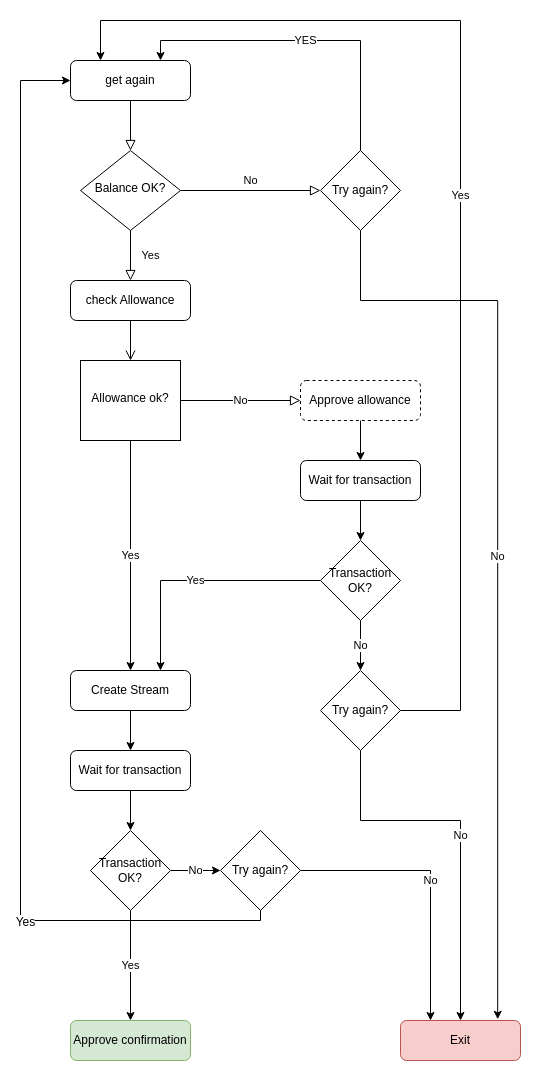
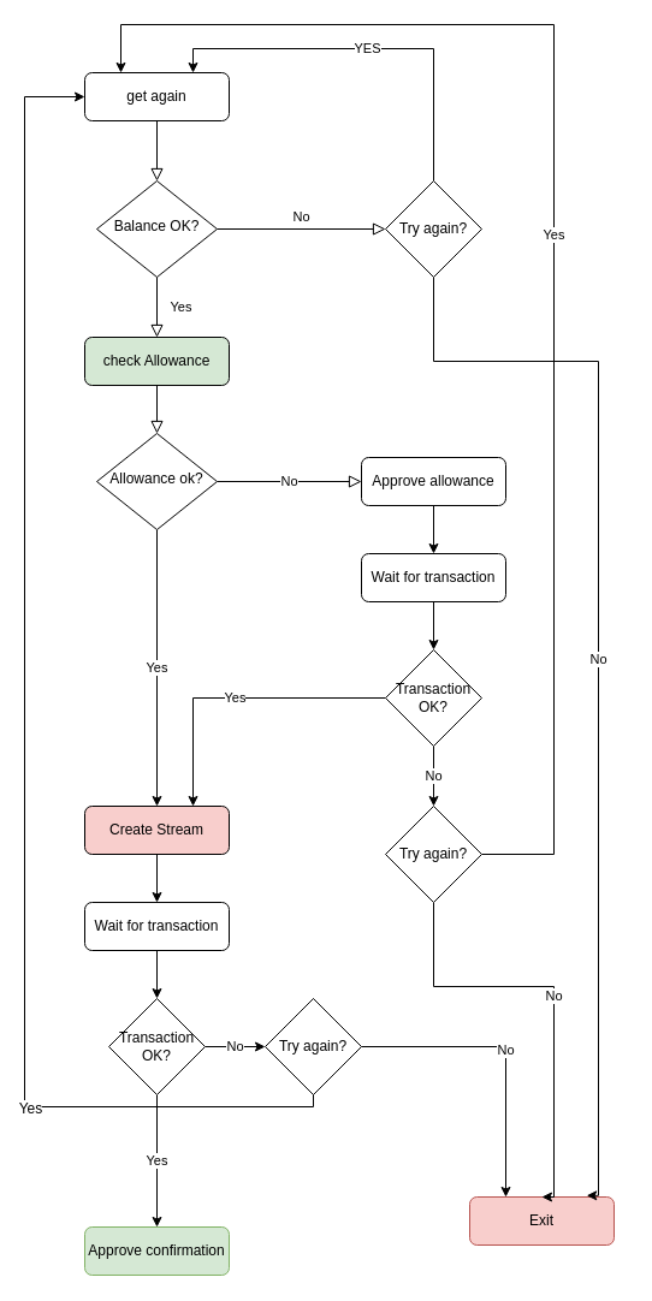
  <mxCell id="0" />
  <mxCell id="1" parent="0" />
  <mxCell id="2" value="" style="rounded=0;html=1;jettySize=auto;orthogonalLoop=1;fontSize=11;endArrow=block;endFill=0;endSize=8;strokeWidth=1;shadow=0;labelBackgroundColor=none;edgeStyle=orthogonalEdgeStyle;" parent="1" source="3" target="5" edge="1"><mxGeometry relative="1" as="geometry" /></mxCell>
  <mxCell id="3" value="get again" style="rounded=1;whiteSpace=wrap;html=1;fontSize=12;glass=0;strokeWidth=1;shadow=0;" parent="1" vertex="1"><mxGeometry x="70" y="60" width="120" height="40" as="geometry" /></mxCell>
- <mxCell id="4" value="" style="rounded=0;html=1;jettySize=auto;orthogonalLoop=1;fontSize=11;endArrow=open;endFill=0;endSize=8;strokeWidth=1;shadow=0;labelBackgroundColor=none;edgeStyle=orthogonalEdgeStyle;" parent="1" source="13" target="9" edge="1"><mxGeometry y="20" relative="1" as="geometry"><mxPoint as="offset" /></mxGeometry></mxCell>
+ <mxCell id="4" value="" style="rounded=0;html=1;jettySize=auto;orthogonalLoop=1;fontSize=11;endArrow=block;endFill=0;endSize=8;strokeWidth=1;shadow=0;labelBackgroundColor=none;edgeStyle=orthogonalEdgeStyle;" parent="1" source="13" target="9" edge="1"><mxGeometry y="20" relative="1" as="geometry"><mxPoint as="offset" /></mxGeometry></mxCell>
  <mxCell id="5" value="Balance OK?" style="rhombus;whiteSpace=wrap;html=1;shadow=0;fontFamily=Helvetica;fontSize=12;align=center;strokeWidth=1;spacing=6;spacingTop=-4;" parent="1" vertex="1"><mxGeometry x="80" y="150" width="100" height="80" as="geometry" /></mxCell>
- <mxCell id="6" value="Exit" style="rounded=1;whiteSpace=wrap;html=1;fontSize=12;glass=0;strokeWidth=1;shadow=0;fillColor=#f8cecc;strokeColor=#b85450;" parent="1" vertex="1"><mxGeometry x="400" y="1020" width="120" height="40" as="geometry" /></mxCell>
+ <mxCell id="6" value="Exit" style="rounded=1;whiteSpace=wrap;html=1;fontSize=12;glass=0;strokeWidth=1;shadow=0;fillColor=#f8cecc;strokeColor=#b85450;" parent="1" vertex="1"><mxGeometry x="390" y="995" width="120" height="40" as="geometry" /></mxCell>
  <mxCell id="7" value="No" style="edgeStyle=orthogonalEdgeStyle;rounded=0;html=1;jettySize=auto;orthogonalLoop=1;fontSize=11;endArrow=block;endFill=0;endSize=8;strokeWidth=1;shadow=0;labelBackgroundColor=#ffffff;entryX=0;entryY=0.5;entryDx=0;entryDy=0;" parent="1" source="9" target="12" edge="1"><mxGeometry relative="1" as="geometry"><mxPoint as="offset" /></mxGeometry></mxCell>
  <mxCell id="8" value="Yes" style="edgeStyle=orthogonalEdgeStyle;rounded=0;orthogonalLoop=1;jettySize=auto;html=1;exitX=0.5;exitY=1;exitDx=0;exitDy=0;entryX=0.5;entryY=0;entryDx=0;entryDy=0;" edge="1" parent="1" source="9" target="11"><mxGeometry relative="1" as="geometry" /></mxCell>
- <mxCell id="9" value="Allowance ok?" style="whiteSpace=wrap;html=1;shadow=0;fontFamily=Helvetica;fontSize=12;align=center;strokeWidth=1;spacing=6;spacingTop=-4;rounded=0;" parent="1" vertex="1"><mxGeometry x="80" y="360" width="100" height="80" as="geometry" /></mxCell>
+ <mxCell id="9" value="Allowance ok?" style="rhombus;whiteSpace=wrap;html=1;shadow=0;fontFamily=Helvetica;fontSize=12;align=center;strokeWidth=1;spacing=6;spacingTop=-4;" parent="1" vertex="1"><mxGeometry x="80" y="360" width="100" height="80" as="geometry" /></mxCell>
  <mxCell id="10" value="" style="edgeStyle=orthogonalEdgeStyle;rounded=0;orthogonalLoop=1;jettySize=auto;html=1;labelBackgroundColor=#ffffff;" parent="1" source="11" target="25" edge="1"><mxGeometry relative="1" as="geometry" /></mxCell>
- <mxCell id="11" value="Create Stream" style="rounded=1;whiteSpace=wrap;html=1;fontSize=12;glass=0;strokeWidth=1;shadow=0;" parent="1" vertex="1"><mxGeometry x="70" y="670" width="120" height="40" as="geometry" /></mxCell>
- <mxCell id="12" value="Approve allowance" style="rounded=1;whiteSpace=wrap;html=1;fontSize=12;glass=0;strokeWidth=1;shadow=0;dashed=1;" parent="1" vertex="1"><mxGeometry x="300" y="380" width="120" height="40" as="geometry" /></mxCell>
- <mxCell id="13" value="check Allowance" style="rounded=1;whiteSpace=wrap;html=1;" parent="1" vertex="1"><mxGeometry x="70" y="280" width="120" height="40" as="geometry" /></mxCell>
+ <mxCell id="11" value="Create Stream" style="rounded=1;whiteSpace=wrap;html=1;fontSize=12;glass=0;strokeWidth=1;shadow=0;fillColor=#f8cecc;" parent="1" vertex="1"><mxGeometry x="70" y="670" width="120" height="40" as="geometry" /></mxCell>
+ <mxCell id="12" value="Approve allowance" style="rounded=1;whiteSpace=wrap;html=1;fontSize=12;glass=0;strokeWidth=1;shadow=0;" parent="1" vertex="1"><mxGeometry x="300" y="380" width="120" height="40" as="geometry" /></mxCell>
+ <mxCell id="13" value="check Allowance" style="rounded=1;whiteSpace=wrap;html=1;fillColor=#d5e8d4;" parent="1" vertex="1"><mxGeometry x="70" y="280" width="120" height="40" as="geometry" /></mxCell>
  <mxCell id="14" value="Yes" style="rounded=0;html=1;jettySize=auto;orthogonalLoop=1;fontSize=11;endArrow=block;endFill=0;endSize=8;strokeWidth=1;shadow=0;labelBackgroundColor=none;edgeStyle=orthogonalEdgeStyle;" parent="1" source="5" target="13" edge="1"><mxGeometry y="20" relative="1" as="geometry"><mxPoint as="offset" /><mxPoint x="130" y="230" as="sourcePoint" /><mxPoint x="130" y="340" as="targetPoint" /></mxGeometry></mxCell>
  <mxCell id="15" value="Wait for transaction" style="rounded=1;whiteSpace=wrap;html=1;" parent="1" vertex="1"><mxGeometry x="300" y="460" width="120" height="40" as="geometry" /></mxCell>
  <mxCell id="16" value="" style="edgeStyle=orthogonalEdgeStyle;rounded=0;orthogonalLoop=1;jettySize=auto;html=1;" parent="1" source="12" target="15" edge="1"><mxGeometry relative="1" as="geometry" /></mxCell>
  <mxCell id="17" value="No" style="edgeStyle=orthogonalEdgeStyle;rounded=0;orthogonalLoop=1;jettySize=auto;html=1;labelBackgroundColor=#ffffff;entryX=0.5;entryY=0;entryDx=0;entryDy=0;" parent="1" source="19" target="22" edge="1"><mxGeometry relative="1" as="geometry"><mxPoint x="360" y="660" as="targetPoint" /></mxGeometry></mxCell>
  <mxCell id="18" value="Yes" style="edgeStyle=orthogonalEdgeStyle;rounded=0;orthogonalLoop=1;jettySize=auto;html=1;exitX=0;exitY=0.5;exitDx=0;exitDy=0;entryX=0.75;entryY=0;entryDx=0;entryDy=0;" edge="1" parent="1" source="19" target="11"><mxGeometry relative="1" as="geometry"><mxPoint x="130" y="670" as="targetPoint" /></mxGeometry></mxCell>
  <mxCell id="19" value="Transaction OK?" style="rhombus;whiteSpace=wrap;html=1;" parent="1" vertex="1"><mxGeometry x="320" y="540" width="80" height="80" as="geometry" /></mxCell>
  <mxCell id="20" value="Yes" style="edgeStyle=orthogonalEdgeStyle;rounded=0;orthogonalLoop=1;jettySize=auto;html=1;exitX=1;exitY=0.5;exitDx=0;exitDy=0;entryX=0.25;entryY=0;entryDx=0;entryDy=0;labelBackgroundColor=#ffffff;" parent="1" source="22" target="3" edge="1"><mxGeometry relative="1" as="geometry"><Array as="points"><mxPoint x="460" y="710" /><mxPoint x="460" y="20" /><mxPoint x="100" y="20" /></Array></mxGeometry></mxCell>
  <mxCell id="21" value="No" style="edgeStyle=orthogonalEdgeStyle;rounded=0;orthogonalLoop=1;jettySize=auto;html=1;exitX=0.5;exitY=1;exitDx=0;exitDy=0;entryX=0.5;entryY=0;entryDx=0;entryDy=0;" edge="1" parent="1" source="22" target="6"><mxGeometry relative="1" as="geometry"><Array as="points"><mxPoint x="360" y="820" /><mxPoint x="460" y="820" /></Array></mxGeometry></mxCell>
  <mxCell id="22" value="Try again?&lt;br&gt;" style="rhombus;whiteSpace=wrap;html=1;" parent="1" vertex="1"><mxGeometry x="320" y="670" width="80" height="80" as="geometry" /></mxCell>
  <mxCell id="23" value="" style="endArrow=classic;html=1;entryX=0.5;entryY=0;entryDx=0;entryDy=0;exitX=0.5;exitY=1;exitDx=0;exitDy=0;" parent="1" source="15" target="19" edge="1"><mxGeometry width="50" height="50" relative="1" as="geometry"><mxPoint x="70" y="690" as="sourcePoint" /><mxPoint x="120" y="640" as="targetPoint" /></mxGeometry></mxCell>
  <mxCell id="24" value="" style="edgeStyle=orthogonalEdgeStyle;rounded=0;orthogonalLoop=1;jettySize=auto;html=1;labelBackgroundColor=#ffffff;" parent="1" source="25" target="28" edge="1"><mxGeometry relative="1" as="geometry" /></mxCell>
  <mxCell id="25" value="Wait for transaction" style="rounded=1;whiteSpace=wrap;html=1;" parent="1" vertex="1"><mxGeometry x="70" y="750" width="120" height="40" as="geometry" /></mxCell>
  <mxCell id="26" value="Yes" style="edgeStyle=orthogonalEdgeStyle;rounded=0;orthogonalLoop=1;jettySize=auto;html=1;exitX=0.5;exitY=1;exitDx=0;exitDy=0;entryX=0.5;entryY=0;entryDx=0;entryDy=0;labelBackgroundColor=#ffffff;" parent="1" source="28" target="29" edge="1"><mxGeometry relative="1" as="geometry" /></mxCell>
  <mxCell id="27" value="No" style="edgeStyle=orthogonalEdgeStyle;rounded=0;orthogonalLoop=1;jettySize=auto;html=1;labelBackgroundColor=#ffffff;" parent="1" source="28" target="37" edge="1"><mxGeometry relative="1" as="geometry" /></mxCell>
  <mxCell id="28" value="Transaction OK?" style="rhombus;whiteSpace=wrap;html=1;" parent="1" vertex="1"><mxGeometry x="90" y="830" width="80" height="80" as="geometry" /></mxCell>
  <mxCell id="29" value="Approve confirmation" style="rounded=1;whiteSpace=wrap;html=1;fillColor=#d5e8d4;strokeColor=#82b366;" parent="1" vertex="1"><mxGeometry x="70" y="1020" width="120" height="40" as="geometry" /></mxCell>
  <mxCell id="30" value="YES" style="edgeStyle=orthogonalEdgeStyle;rounded=0;orthogonalLoop=1;jettySize=auto;html=1;exitX=0.5;exitY=0;exitDx=0;exitDy=0;entryX=0.75;entryY=0;entryDx=0;entryDy=0;labelBackgroundColor=#ffffff;" parent="1" source="32" target="3" edge="1"><mxGeometry relative="1" as="geometry" /></mxCell>
  <mxCell id="31" value="No" style="edgeStyle=orthogonalEdgeStyle;rounded=0;orthogonalLoop=1;jettySize=auto;html=1;exitX=0.5;exitY=1;exitDx=0;exitDy=0;entryX=0.81;entryY=-0.03;entryDx=0;entryDy=0;entryPerimeter=0;" edge="1" parent="1" source="32" target="6"><mxGeometry relative="1" as="geometry"><Array as="points"><mxPoint x="360" y="300" /><mxPoint x="497" y="300" /></Array></mxGeometry></mxCell>
  <mxCell id="32" value="Try again?&lt;br&gt;" style="rhombus;whiteSpace=wrap;html=1;" parent="1" vertex="1"><mxGeometry x="320" y="150" width="80" height="80" as="geometry" /></mxCell>
  <mxCell id="33" value="No" style="edgeStyle=orthogonalEdgeStyle;rounded=0;html=1;jettySize=auto;orthogonalLoop=1;fontSize=11;endArrow=block;endFill=0;endSize=8;strokeWidth=1;shadow=0;labelBackgroundColor=#ffffff;verticalAlign=middle;" parent="1" source="5" target="32" edge="1"><mxGeometry y="10" relative="1" as="geometry"><mxPoint as="offset" /><mxPoint x="180" y="190" as="sourcePoint" /><mxPoint x="560" y="900" as="targetPoint" /><Array as="points" /></mxGeometry></mxCell>
  <mxCell id="34" style="edgeStyle=orthogonalEdgeStyle;rounded=0;orthogonalLoop=1;jettySize=auto;html=1;labelBackgroundColor=#ffffff;exitX=0.5;exitY=0;exitDx=0;exitDy=0;" parent="1" source="37" target="3" edge="1"><mxGeometry relative="1" as="geometry"><Array as="points"><mxPoint x="260" y="920" /><mxPoint x="20" y="920" /><mxPoint x="20" y="80" /></Array></mxGeometry></mxCell>
  <mxCell id="35" value="Yes" style="text;html=1;align=center;verticalAlign=middle;resizable=0;points=[];labelBackgroundColor=#ffffff;" parent="34" vertex="1" connectable="0"><mxGeometry x="-0.465" y="1" relative="1" as="geometry"><mxPoint as="offset" /></mxGeometry></mxCell>
  <mxCell id="36" value="No" style="edgeStyle=orthogonalEdgeStyle;rounded=0;orthogonalLoop=1;jettySize=auto;html=1;exitX=1;exitY=0.5;exitDx=0;exitDy=0;entryX=0.25;entryY=0;entryDx=0;entryDy=0;" edge="1" parent="1" source="37" target="6"><mxGeometry relative="1" as="geometry" /></mxCell>
  <mxCell id="37" value="Try again?&lt;br&gt;" style="rhombus;whiteSpace=wrap;html=1;" parent="1" vertex="1"><mxGeometry x="220" y="830" width="80" height="80" as="geometry" /></mxCell>
